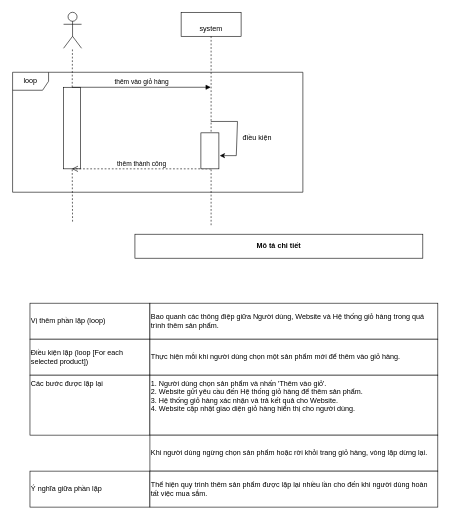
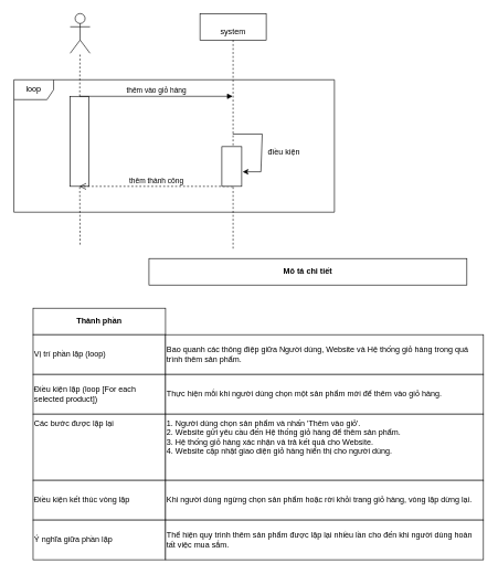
  <mxCell id="0" />
  <mxCell id="1" parent="0" />
  <mxCell id="2" value="" style="shape=umlActor;verticalLabelPosition=bottom;verticalAlign=top;html=1;" vertex="1" parent="1"><mxGeometry x="105" y="20" width="30" height="60" as="geometry" /></mxCell>
  <mxCell id="3" value="" style="endArrow=none;dashed=1;html=1;rounded=0;" edge="1" parent="1" source="5" target="2"><mxGeometry width="50" height="50" relative="1" as="geometry"><mxPoint x="120" y="369" as="sourcePoint" /><mxPoint x="513" y="177" as="targetPoint" /></mxGeometry></mxCell>
  <mxCell id="4" value="" style="endArrow=none;dashed=1;html=1;rounded=0;" edge="1" parent="1" target="5"><mxGeometry width="50" height="50" relative="1" as="geometry"><mxPoint x="120" y="369" as="sourcePoint" /><mxPoint x="120" y="80" as="targetPoint" /></mxGeometry></mxCell>
  <mxCell id="5" value="" style="rounded=0;whiteSpace=wrap;html=1;" vertex="1" parent="1"><mxGeometry x="105" y="145" width="28" height="136" as="geometry" /></mxCell>
  <mxCell id="6" value="&lt;div&gt;&lt;br&gt;&lt;/div&gt;&lt;div&gt;system&lt;/div&gt;" style="shape=umlLifeline;perimeter=lifelinePerimeter;whiteSpace=wrap;html=1;container=1;dropTarget=0;collapsible=0;recursiveResize=0;outlineConnect=0;portConstraint=eastwest;newEdgeStyle={&quot;curved&quot;:0,&quot;rounded&quot;:0};" vertex="1" parent="1"><mxGeometry x="301" y="20" width="100" height="356" as="geometry" /></mxCell>
  <mxCell id="7" value="thêm thành công" style="html=1;verticalAlign=bottom;endArrow=open;dashed=1;endSize=8;curved=0;rounded=0;entryX=0.5;entryY=1;entryDx=0;entryDy=0;" edge="1" parent="1" source="6" target="5"><mxGeometry relative="1" as="geometry"><mxPoint x="441" y="224" as="sourcePoint" /><mxPoint x="361" y="224" as="targetPoint" /></mxGeometry></mxCell>
  <mxCell id="8" value="thêm vào giỏ hàng" style="html=1;verticalAlign=bottom;endArrow=block;curved=0;rounded=0;exitX=0.5;exitY=0;exitDx=0;exitDy=0;" edge="1" parent="1" source="5" target="6"><mxGeometry width="80" relative="1" as="geometry"><mxPoint x="361" y="224" as="sourcePoint" /><mxPoint x="441" y="224" as="targetPoint" /></mxGeometry></mxCell>
  <mxCell id="9" value="" style="rounded=0;whiteSpace=wrap;html=1;" vertex="1" parent="1"><mxGeometry x="334" y="221" width="30" height="60" as="geometry" /></mxCell>
  <mxCell id="10" value="" style="endArrow=classic;html=1;rounded=0;entryX=1.047;entryY=0.633;entryDx=0;entryDy=0;entryPerimeter=0;" edge="1" parent="1" source="6" target="9"><mxGeometry width="50" height="50" relative="1" as="geometry"><mxPoint x="376" y="249" as="sourcePoint" /><mxPoint x="461" y="298" as="targetPoint" /><Array as="points"><mxPoint x="395" y="202" /><mxPoint x="393" y="259" /></Array></mxGeometry></mxCell>
  <mxCell id="11" value="điều kiện" style="text;html=1;whiteSpace=wrap;strokeColor=none;fillColor=none;align=center;verticalAlign=middle;rounded=0;" vertex="1" parent="1"><mxGeometry x="398" y="215" width="60" height="30" as="geometry" /></mxCell>
  <mxCell id="12" value="loop" style="shape=umlFrame;whiteSpace=wrap;html=1;pointerEvents=0;" vertex="1" parent="1"><mxGeometry x="20" y="120" width="484" height="200" as="geometry" /></mxCell>
+ <mxCell id="13" value="Thành phần" style="shape=rectangle;whiteSpace=wrap;html=1;fontStyle=1;align=center;verticalAlign=middle" vertex="1" parent="1"><mxGeometry x="49" y="465" width="200" height="40" as="geometry" /></mxCell>
  <mxCell id="14" value="Mô tả chi tiết" style="shape=rectangle;whiteSpace=wrap;html=1;fontStyle=1;align=center;verticalAlign=middle" vertex="1" parent="1"><mxGeometry x="224" y="390" width="480" height="40" as="geometry" /></mxCell>
- <mxCell id="15" value="Vị thêm phần lặp (loop)" style="shape=rectangle;whiteSpace=wrap;html=1;strokeColor=#000000;align=left;verticalAlign=middle" vertex="1" parent="1"><mxGeometry x="49" y="505" width="200" height="60" as="geometry" /></mxCell>
+ <mxCell id="15" value="Vị trí phần lặp (loop)" style="shape=rectangle;whiteSpace=wrap;html=1;strokeColor=#000000;align=left;verticalAlign=middle" vertex="1" parent="1"><mxGeometry x="49" y="505" width="200" height="60" as="geometry" /></mxCell>
  <mxCell id="16" value="Bao quanh các thông điệp giữa Người dùng, Website và Hệ thống giỏ hàng trong quá trình thêm sản phẩm." style="shape=rectangle;whiteSpace=wrap;html=1;strokeColor=#000000;align=left;verticalAlign=middle" vertex="1" parent="1"><mxGeometry x="249" y="505" width="480" height="60" as="geometry" /></mxCell>
  <mxCell id="17" value="Điều kiện lặp (loop [For each selected product])" style="shape=rectangle;whiteSpace=wrap;html=1;strokeColor=#000000;align=left;verticalAlign=middle" vertex="1" parent="1"><mxGeometry x="49" y="565" width="200" height="60" as="geometry" /></mxCell>
  <mxCell id="18" value="Thực hiện mỗi khi người dùng chọn một sản phẩm mới để thêm vào giỏ hàng." style="shape=rectangle;whiteSpace=wrap;html=1;strokeColor=#000000;align=left;verticalAlign=middle" vertex="1" parent="1"><mxGeometry x="249" y="565" width="480" height="60" as="geometry" /></mxCell>
  <mxCell id="19" value="Các bước được lặp lại" style="shape=rectangle;whiteSpace=wrap;html=1;strokeColor=#000000;align=left;verticalAlign=top" vertex="1" parent="1"><mxGeometry x="49" y="625" width="200" height="100" as="geometry" /></mxCell>
  <mxCell id="20" value="1. Người dùng chọn sản phẩm và nhấn 'Thêm vào giỏ'.&#10;2. Website gửi yêu cầu đến Hệ thống giỏ hàng để thêm sản phẩm.&#10;3. Hệ thống giỏ hàng xác nhận và trả kết quả cho Website.&#10;4. Website cập nhật giao diện giỏ hàng hiển thị cho người dùng." style="shape=rectangle;whiteSpace=wrap;html=1;strokeColor=#000000;align=left;verticalAlign=top" vertex="1" parent="1"><mxGeometry x="249" y="625" width="480" height="100" as="geometry" /></mxCell>
+ <mxCell id="21" value="Điều kiện kết thúc vòng lặp" style="shape=rectangle;whiteSpace=wrap;html=1;strokeColor=#000000;align=left;verticalAlign=middle" vertex="1" parent="1"><mxGeometry x="49" y="725" width="200" height="60" as="geometry" /></mxCell>
  <mxCell id="22" value="Khi người dùng ngừng chọn sản phẩm hoặc rời khỏi trang giỏ hàng, vòng lặp dừng lại." style="shape=rectangle;whiteSpace=wrap;html=1;strokeColor=#000000;align=left;verticalAlign=middle" vertex="1" parent="1"><mxGeometry x="249" y="725" width="480" height="60" as="geometry" /></mxCell>
  <mxCell id="23" value="Ý nghĩa giữa phần lặp" style="shape=rectangle;whiteSpace=wrap;html=1;strokeColor=#000000;align=left;verticalAlign=middle" vertex="1" parent="1"><mxGeometry x="49" y="785" width="200" height="60" as="geometry" /></mxCell>
  <mxCell id="24" value="Thể hiện quy trình thêm sản phẩm được lặp lại nhiều lần cho đến khi người dùng hoàn tất việc mua sắm." style="shape=rectangle;whiteSpace=wrap;html=1;strokeColor=#000000;align=left;verticalAlign=middle" vertex="1" parent="1"><mxGeometry x="249" y="785" width="480" height="60" as="geometry" /></mxCell>
